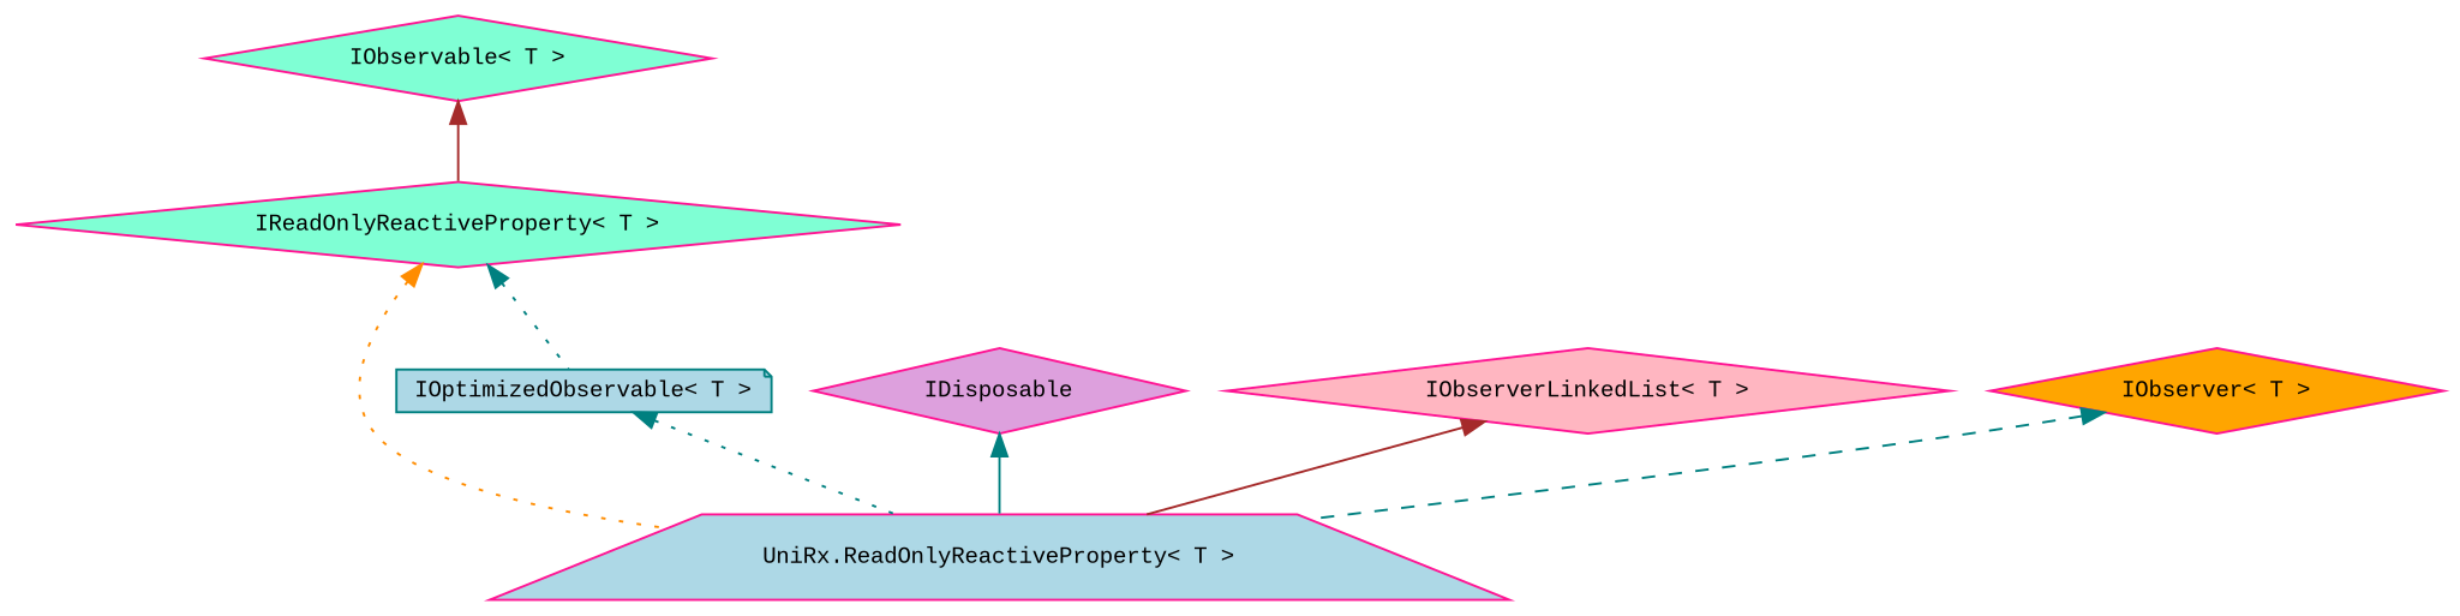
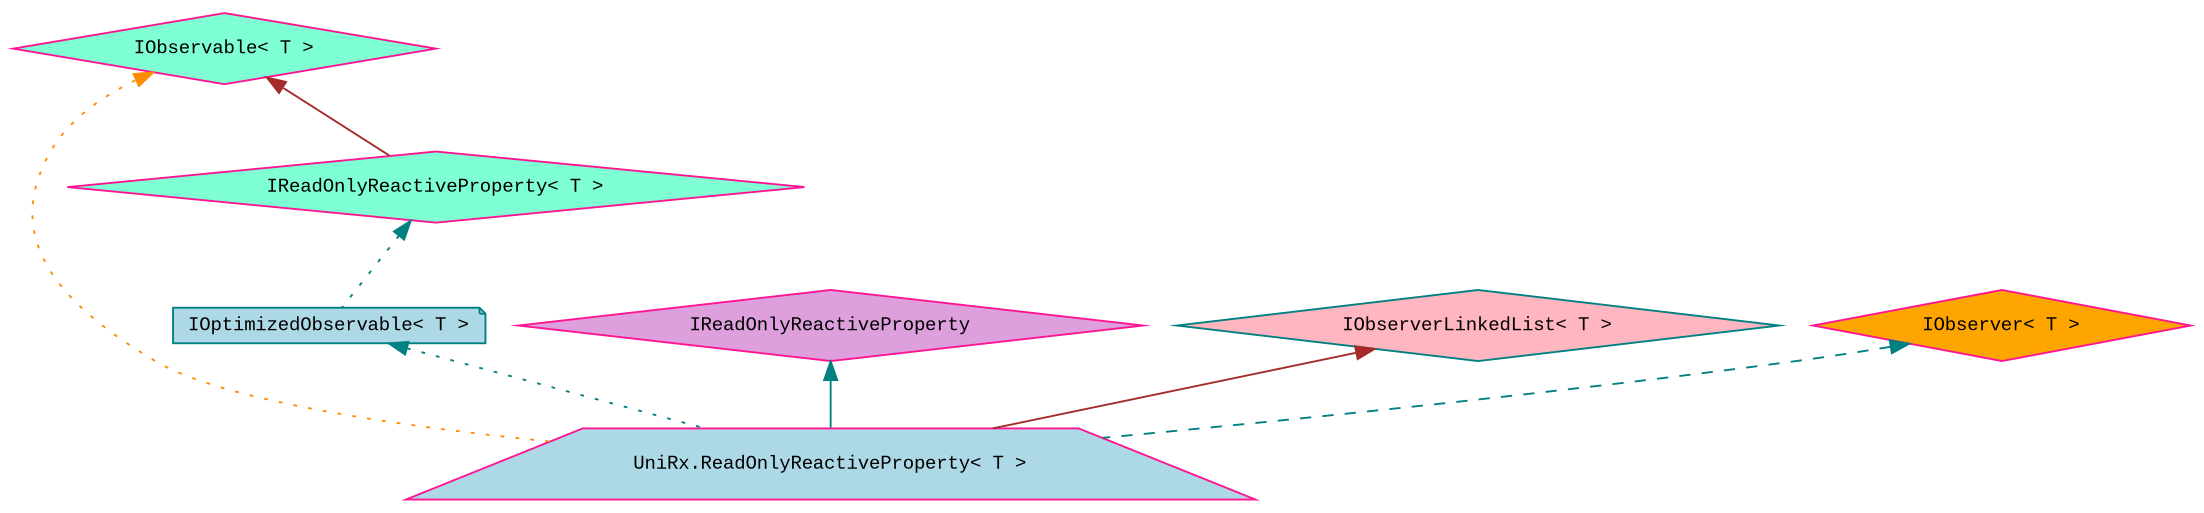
  digraph {
    fontname="Liberation Mono"
    rankdir=TB
    node [color=deeppink fillcolor=lightblue fontname="Liberation Mono" fontsize=10 shape=diamond style=filled]
    edge [color=teal dir=back fontname="Liberation Mono" fontsize=10 labelfontname=Helvetica labelfontsize=10 style=dotted]
    n1 [fontcolor=black height=0.2 label="UniRx.ReadOnlyReactiveProperty\< T \>" shape=trapezium width=0.4]
    n2 [fillcolor=aquamarine height=0.2 label="IReadOnlyReactiveProperty\< T \>" width=0.4]
    n3 [color=teal height=0.2 label="IOptimizedObservable\< T \>" shape=note width=0.4]
    n4 [fillcolor=aquamarine height=0.2 label="IObservable\< T \>" width=0.4]
-   n5 [fillcolor=plum height=0.2 label=IDisposable width=0.4]
-   n6 [fillcolor=lightpink height=0.2 label="IObserverLinkedList\< T \>" width=0.4]
+   n5 [fillcolor=plum height=0.2 label=IReadOnlyReactiveProperty width=0.4]
+   n6 [color=teal fillcolor=lightpink height=0.2 label="IObserverLinkedList\< T \>" width=0.4]
    n7 [fillcolor=orange height=0.2 label="IObserver\< T \>" width=0.4]
-   n2 -> n1 [color=darkorange]
+   n4 -> n1 [color=darkorange]
    n2 -> n3
    n3 -> n1
    n4 -> n2 [color=brown style=solid]
    n5 -> n1 [style=solid]
    n6 -> n1 [color=brown style=solid]
    n7 -> n1 [style=dashed]
  }
